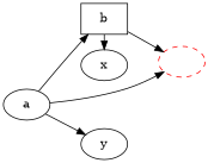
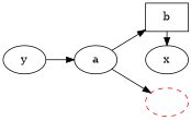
  digraph {
    rankdir=LR
    b [shape=box]
    x
    n3 [color=red fontcolor=red fontname="Palatino-Italic" fontsize=18446744073709551617 label="hello\nworld" style=dashed]
    a
    y
    subgraph sub_1 {
      rank=same
      b
      x
    }
    b -> x
-   b -> n3
    a -> b
    a -> n3
-   a -> y
+   y -> a
  }
